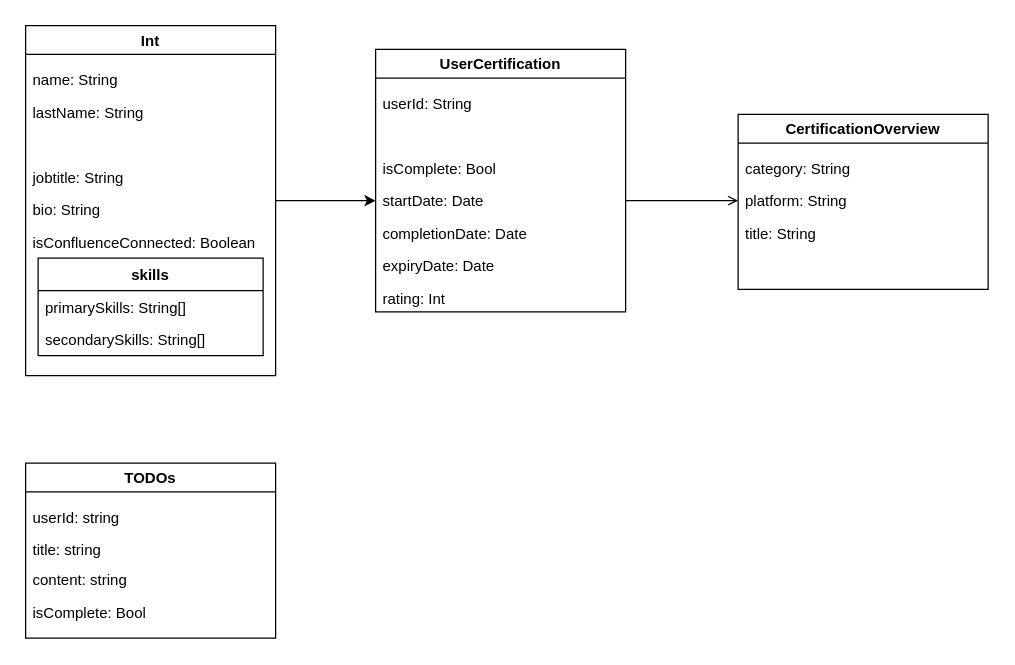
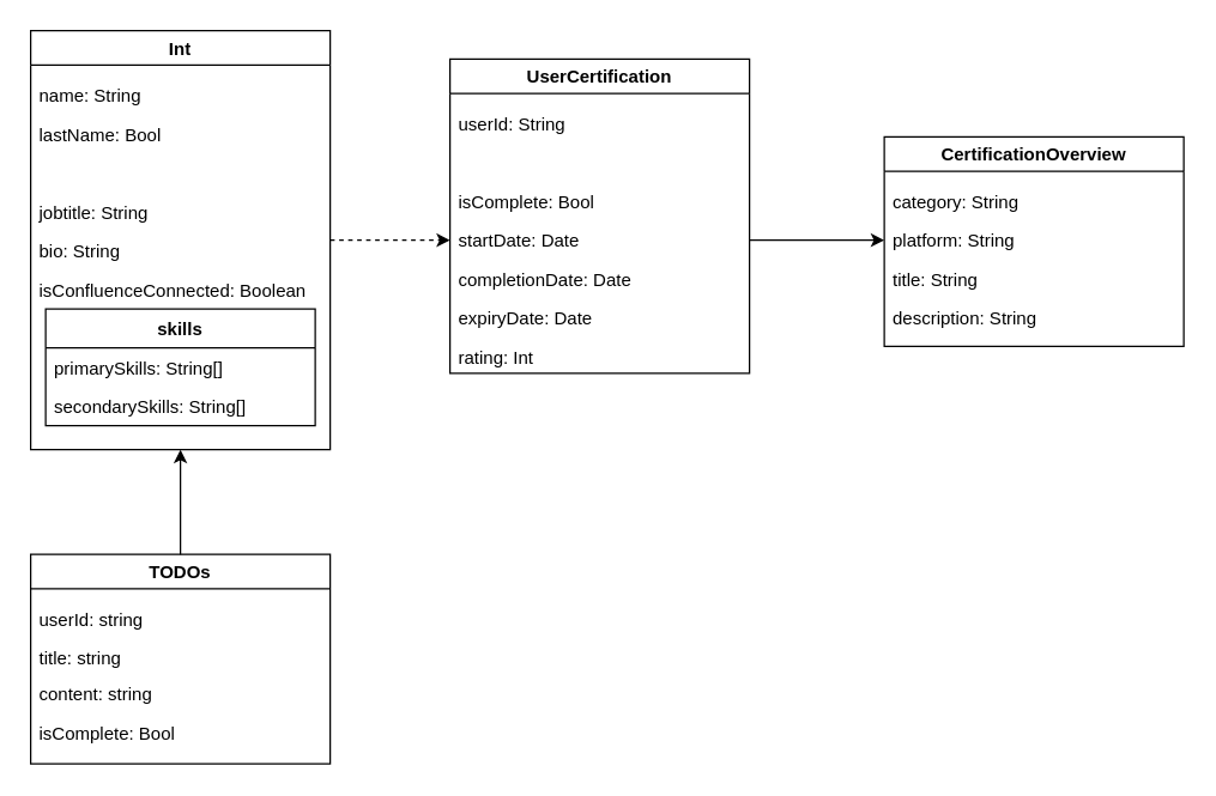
  <mxCell id="0" />
  <mxCell id="1" parent="0" />
- <mxCell id="2" style="edgeStyle=orthogonalEdgeStyle;rounded=0;orthogonalLoop=1;jettySize=auto;html=1;entryX=0;entryY=0.5;entryDx=0;entryDy=0;" parent="1" source="3" target="28" edge="1"><mxGeometry relative="1" as="geometry" /></mxCell>
+ <mxCell id="2" style="edgeStyle=orthogonalEdgeStyle;rounded=0;orthogonalLoop=1;jettySize=auto;html=1;entryX=0;entryY=0.5;entryDx=0;entryDy=0;dashed=1;" parent="1" source="3" target="28" edge="1"><mxGeometry relative="1" as="geometry" /></mxCell>
  <mxCell id="3" value="Int" style="swimlane;" parent="1" vertex="1"><mxGeometry x="20" y="20" width="200" height="280" as="geometry"><mxRectangle x="40" y="60" width="130" height="23" as="alternateBounds" /></mxGeometry></mxCell>
  <mxCell id="4" value="name: String" style="text;strokeColor=none;fillColor=none;align=left;verticalAlign=top;spacingLeft=4;spacingRight=4;overflow=hidden;rotatable=0;points=[[0,0.5],[1,0.5]];portConstraint=eastwest;" parent="3" vertex="1"><mxGeometry y="30" width="200" height="26" as="geometry" /></mxCell>
- <mxCell id="5" value="lastName: String" style="text;strokeColor=none;fillColor=none;align=left;verticalAlign=top;spacingLeft=4;spacingRight=4;overflow=hidden;rotatable=0;points=[[0,0.5],[1,0.5]];portConstraint=eastwest;" parent="3" vertex="1"><mxGeometry y="56" width="200" height="26" as="geometry" /></mxCell>
+ <mxCell id="5" value="lastName: Bool" style="text;strokeColor=none;fillColor=none;align=left;verticalAlign=top;spacingLeft=4;spacingRight=4;overflow=hidden;rotatable=0;points=[[0,0.5],[1,0.5]];portConstraint=eastwest;" parent="3" vertex="1"><mxGeometry y="56" width="200" height="26" as="geometry" /></mxCell>
  <mxCell id="6" value="bio: String" style="text;strokeColor=none;fillColor=none;align=left;verticalAlign=top;spacingLeft=4;spacingRight=4;overflow=hidden;rotatable=0;points=[[0,0.5],[1,0.5]];portConstraint=eastwest;" parent="3" vertex="1"><mxGeometry y="134" width="200" height="26" as="geometry" /></mxCell>
  <mxCell id="7" value="skills" style="swimlane;fontStyle=1;childLayout=stackLayout;horizontal=1;startSize=26;horizontalStack=0;resizeParent=1;resizeParentMax=0;resizeLast=0;collapsible=1;marginBottom=0;" parent="3" vertex="1"><mxGeometry x="10" y="186" width="180" height="78" as="geometry" /></mxCell>
  <mxCell id="8" value="primarySkills: String[]" style="text;strokeColor=none;fillColor=none;align=left;verticalAlign=top;spacingLeft=4;spacingRight=4;overflow=hidden;rotatable=0;points=[[0,0.5],[1,0.5]];portConstraint=eastwest;" parent="7" vertex="1"><mxGeometry y="26" width="180" height="26" as="geometry" /></mxCell>
  <mxCell id="9" value="secondarySkills: String[]" style="text;strokeColor=none;fillColor=none;align=left;verticalAlign=top;spacingLeft=4;spacingRight=4;overflow=hidden;rotatable=0;points=[[0,0.5],[1,0.5]];portConstraint=eastwest;" parent="7" vertex="1"><mxGeometry y="52" width="180" height="26" as="geometry" /></mxCell>
  <mxCell id="10" value="jobtitle: String" style="text;strokeColor=none;fillColor=none;align=left;verticalAlign=top;spacingLeft=4;spacingRight=4;overflow=hidden;rotatable=0;points=[[0,0.5],[1,0.5]];portConstraint=eastwest;" parent="3" vertex="1"><mxGeometry y="108" width="200" height="26" as="geometry" /></mxCell>
  <mxCell id="11" value="isConfluenceConnected: Boolean" style="text;strokeColor=none;fillColor=none;align=left;verticalAlign=top;spacingLeft=4;spacingRight=4;overflow=hidden;rotatable=0;points=[[0,0.5],[1,0.5]];portConstraint=eastwest;" parent="3" vertex="1"><mxGeometry y="160" width="200" height="26" as="geometry" /></mxCell>
  <mxCell id="12" value="TODOs" style="swimlane;" parent="1" vertex="1"><mxGeometry x="20" y="370" width="200" height="140" as="geometry"><mxRectangle x="40" y="60" width="130" height="23" as="alternateBounds" /></mxGeometry></mxCell>
  <mxCell id="13" value="userId: string" style="text;strokeColor=none;fillColor=none;align=left;verticalAlign=top;spacingLeft=4;spacingRight=4;overflow=hidden;rotatable=0;points=[[0,0.5],[1,0.5]];portConstraint=eastwest;" parent="12" vertex="1"><mxGeometry y="30" width="200" height="26" as="geometry" /></mxCell>
  <mxCell id="14" value="title: string" style="text;strokeColor=none;fillColor=none;align=left;verticalAlign=top;spacingLeft=4;spacingRight=4;overflow=hidden;rotatable=0;points=[[0,0.5],[1,0.5]];portConstraint=eastwest;" parent="12" vertex="1"><mxGeometry y="56" width="200" height="26" as="geometry" /></mxCell>
  <mxCell id="15" value="content: string" style="text;strokeColor=none;fillColor=none;align=left;verticalAlign=top;spacingLeft=4;spacingRight=4;overflow=hidden;rotatable=0;points=[[0,0.5],[1,0.5]];portConstraint=eastwest;" parent="12" vertex="1"><mxGeometry y="80" width="200" height="26" as="geometry" /></mxCell>
  <mxCell id="16" value="isComplete: Bool" style="text;strokeColor=none;fillColor=none;align=left;verticalAlign=top;spacingLeft=4;spacingRight=4;overflow=hidden;rotatable=0;points=[[0,0.5],[1,0.5]];portConstraint=eastwest;" parent="12" vertex="1"><mxGeometry y="106" width="200" height="26" as="geometry" /></mxCell>
  <mxCell id="17" value="CertificationOverview" style="swimlane;" parent="1" vertex="1"><mxGeometry x="590" y="91" width="200" height="140" as="geometry"><mxRectangle x="40" y="60" width="130" height="23" as="alternateBounds" /></mxGeometry></mxCell>
  <mxCell id="18" value="category: String" style="text;strokeColor=none;fillColor=none;align=left;verticalAlign=top;spacingLeft=4;spacingRight=4;overflow=hidden;rotatable=0;points=[[0,0.5],[1,0.5]];portConstraint=eastwest;" parent="17" vertex="1"><mxGeometry y="30" width="200" height="26" as="geometry" /></mxCell>
  <mxCell id="19" value="platform: String" style="text;strokeColor=none;fillColor=none;align=left;verticalAlign=top;spacingLeft=4;spacingRight=4;overflow=hidden;rotatable=0;points=[[0,0.5],[1,0.5]];portConstraint=eastwest;" parent="17" vertex="1"><mxGeometry y="56" width="200" height="26" as="geometry" /></mxCell>
  <mxCell id="20" value="title: String&#10;" style="text;strokeColor=none;fillColor=none;align=left;verticalAlign=top;spacingLeft=4;spacingRight=4;overflow=hidden;rotatable=0;points=[[0,0.5],[1,0.5]];portConstraint=eastwest;" parent="17" vertex="1"><mxGeometry y="82" width="200" height="26" as="geometry" /></mxCell>
+ <mxCell id="21" value="description: String&#10;" style="text;strokeColor=none;fillColor=none;align=left;verticalAlign=top;spacingLeft=4;spacingRight=4;overflow=hidden;rotatable=0;points=[[0,0.5],[1,0.5]];portConstraint=eastwest;" parent="17" vertex="1"><mxGeometry y="108" width="200" height="26" as="geometry" /></mxCell>
  <mxCell id="22" value="UserCertification" style="swimlane;" parent="1" vertex="1"><mxGeometry x="300" y="39" width="200" height="210" as="geometry"><mxRectangle x="40" y="60" width="130" height="23" as="alternateBounds" /></mxGeometry></mxCell>
  <mxCell id="23" value="userId: String" style="text;strokeColor=none;fillColor=none;align=left;verticalAlign=top;spacingLeft=4;spacingRight=4;overflow=hidden;rotatable=0;points=[[0,0.5],[1,0.5]];portConstraint=eastwest;" parent="22" vertex="1"><mxGeometry y="30" width="200" height="26" as="geometry" /></mxCell>
  <mxCell id="24" value="isComplete: Bool&#10;" style="text;strokeColor=none;fillColor=none;align=left;verticalAlign=top;spacingLeft=4;spacingRight=4;overflow=hidden;rotatable=0;points=[[0,0.5],[1,0.5]];portConstraint=eastwest;" parent="22" vertex="1"><mxGeometry y="82" width="200" height="26" as="geometry" /></mxCell>
  <mxCell id="25" value="completionDate: Date&#10;" style="text;strokeColor=none;fillColor=none;align=left;verticalAlign=top;spacingLeft=4;spacingRight=4;overflow=hidden;rotatable=0;points=[[0,0.5],[1,0.5]];portConstraint=eastwest;" parent="22" vertex="1"><mxGeometry y="134" width="200" height="26" as="geometry" /></mxCell>
  <mxCell id="26" value="expiryDate: Date&#10;" style="text;strokeColor=none;fillColor=none;align=left;verticalAlign=top;spacingLeft=4;spacingRight=4;overflow=hidden;rotatable=0;points=[[0,0.5],[1,0.5]];portConstraint=eastwest;" parent="22" vertex="1"><mxGeometry y="160" width="200" height="26" as="geometry" /></mxCell>
  <mxCell id="27" value="rating: Int&#10;" style="text;strokeColor=none;fillColor=none;align=left;verticalAlign=top;spacingLeft=4;spacingRight=4;overflow=hidden;rotatable=0;points=[[0,0.5],[1,0.5]];portConstraint=eastwest;" parent="22" vertex="1"><mxGeometry y="186" width="200" height="26" as="geometry" /></mxCell>
  <mxCell id="28" value="startDate: Date&#10;" style="text;strokeColor=none;fillColor=none;align=left;verticalAlign=top;spacingLeft=4;spacingRight=4;overflow=hidden;rotatable=0;points=[[0,0.5],[1,0.5]];portConstraint=eastwest;" parent="22" vertex="1"><mxGeometry y="108" width="200" height="26" as="geometry" /></mxCell>
- <mxCell id="29" style="edgeStyle=orthogonalEdgeStyle;rounded=0;orthogonalLoop=1;jettySize=auto;html=1;entryX=0;entryY=0.5;entryDx=0;entryDy=0;exitX=1;exitY=0.5;exitDx=0;exitDy=0;endArrow=open;" parent="1" source="28" target="19" edge="1"><mxGeometry relative="1" as="geometry" /></mxCell>
+ <mxCell id="29" style="edgeStyle=orthogonalEdgeStyle;rounded=0;orthogonalLoop=1;jettySize=auto;html=1;entryX=0;entryY=0.5;entryDx=0;entryDy=0;exitX=1;exitY=0.5;exitDx=0;exitDy=0;" parent="1" source="28" target="19" edge="1"><mxGeometry relative="1" as="geometry" /></mxCell>
+ <mxCell id="30" style="edgeStyle=orthogonalEdgeStyle;rounded=0;orthogonalLoop=1;jettySize=auto;html=1;exitX=0.5;exitY=0;exitDx=0;exitDy=0;entryX=0.5;entryY=1;entryDx=0;entryDy=0;" parent="1" source="12" target="3" edge="1"><mxGeometry relative="1" as="geometry"><mxPoint x="100" y="330" as="targetPoint" /></mxGeometry></mxCell>
